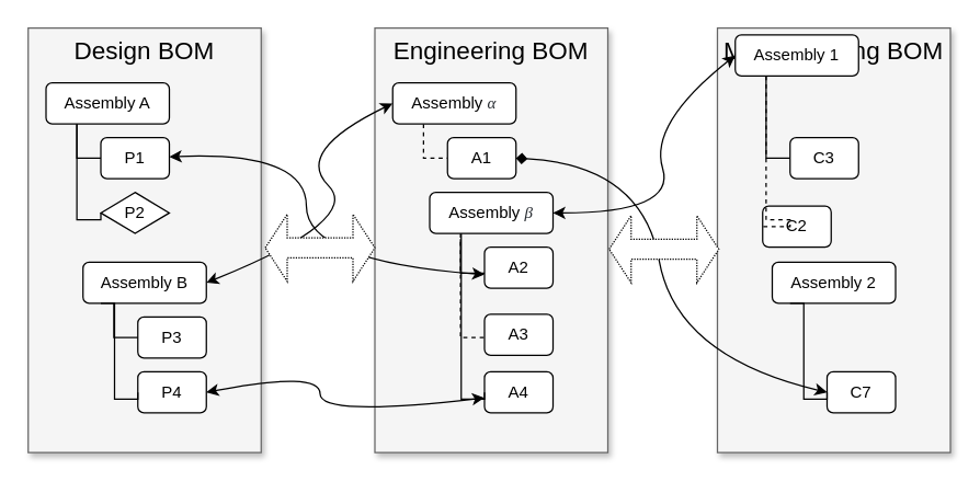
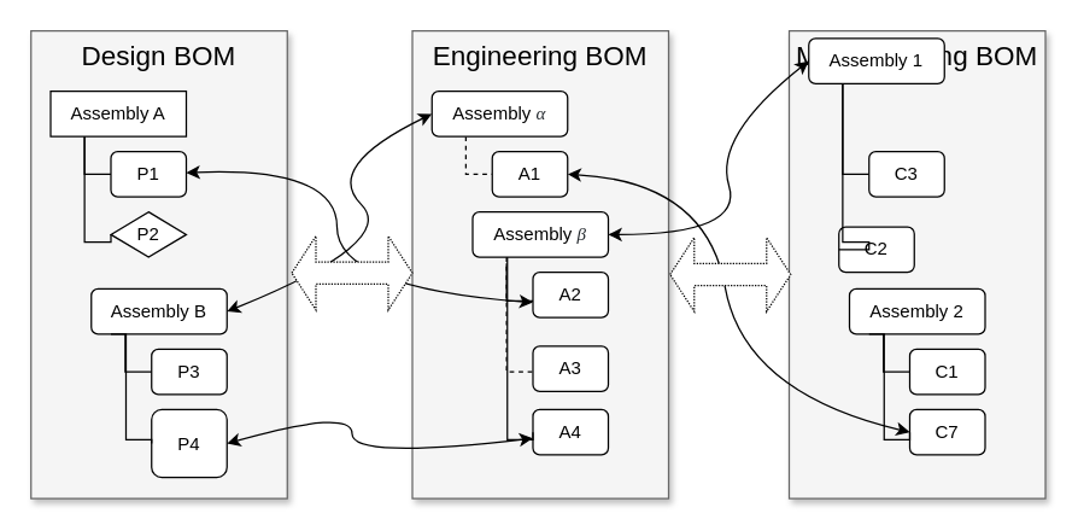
  <mxCell id="0" style=";html=1;" />
  <mxCell id="1" style=";html=1;" parent="0" />
  <mxCell id="2" value="Design BOM" style="whiteSpace=wrap;html=1;shadow=1;fontSize=18;fillColor=#f5f5f5;strokeColor=#666666;verticalAlign=top;" parent="1" vertex="1"><mxGeometry x="20" y="20" width="170" height="310" as="geometry" /></mxCell>
  <mxCell id="3" style="edgeStyle=orthogonalEdgeStyle;rounded=0;orthogonalLoop=1;jettySize=auto;html=1;exitX=0.25;exitY=1;exitDx=0;exitDy=0;entryX=0;entryY=0.5;entryDx=0;entryDy=0;endArrow=none;endFill=0;" parent="1" source="4" target="5" edge="1"><mxGeometry relative="1" as="geometry"><mxPoint x="78" y="110" as="targetPoint" /><Array as="points"><mxPoint x="56" y="115" /></Array></mxGeometry></mxCell>
- <mxCell id="4" value="Assembly A" style="rounded=1;whiteSpace=wrap;html=1;verticalAlign=middle;" parent="1" vertex="1"><mxGeometry x="33" y="60" width="90" height="30" as="geometry" /></mxCell>
+ <mxCell id="4" value="Assembly A" style="whiteSpace=wrap;html=1;verticalAlign=middle;rounded=0;" parent="1" vertex="1"><mxGeometry x="33" y="60" width="90" height="30" as="geometry" /></mxCell>
  <mxCell id="5" value="P1" style="rounded=1;whiteSpace=wrap;html=1;verticalAlign=middle;" parent="1" vertex="1"><mxGeometry x="73" y="100" width="50" height="30" as="geometry" /></mxCell>
  <mxCell id="6" value="P2" style="rhombus;whiteSpace=wrap;html=1;verticalAlign=middle;" parent="1" vertex="1"><mxGeometry x="73" y="140" width="50" height="30" as="geometry" /></mxCell>
  <mxCell id="7" style="edgeStyle=orthogonalEdgeStyle;rounded=0;orthogonalLoop=1;jettySize=auto;html=1;exitX=0.25;exitY=1;exitDx=0;exitDy=0;entryX=0;entryY=0.5;entryDx=0;entryDy=0;endArrow=none;endFill=0;" parent="1" source="4" target="6" edge="1"><mxGeometry relative="1" as="geometry"><mxPoint x="65.5" y="100" as="sourcePoint" /><mxPoint x="83" y="125" as="targetPoint" /><Array as="points"><mxPoint x="56" y="160" /><mxPoint x="73" y="160" /></Array></mxGeometry></mxCell>
  <mxCell id="8" value="Assembly B" style="rounded=1;whiteSpace=wrap;html=1;verticalAlign=middle;" parent="1" vertex="1"><mxGeometry x="60" y="191" width="90" height="30" as="geometry" /></mxCell>
  <mxCell id="9" value="P3" style="rounded=1;whiteSpace=wrap;html=1;verticalAlign=middle;" parent="1" vertex="1"><mxGeometry x="100" y="231" width="50" height="30" as="geometry" /></mxCell>
- <mxCell id="10" value="P4" style="rounded=1;whiteSpace=wrap;html=1;verticalAlign=middle;" parent="1" vertex="1"><mxGeometry x="100" y="271" width="50" height="30" as="geometry" /></mxCell>
+ <mxCell id="10" value="P4" style="rounded=1;whiteSpace=wrap;html=1;verticalAlign=middle;" parent="1" vertex="1"><mxGeometry x="100" y="271" width="50" height="45" as="geometry" /></mxCell>
  <mxCell id="11" style="edgeStyle=orthogonalEdgeStyle;rounded=0;orthogonalLoop=1;jettySize=auto;html=1;entryX=0;entryY=0.5;entryDx=0;entryDy=0;endArrow=none;endFill=0;" parent="1" target="10" edge="1"><mxGeometry relative="1" as="geometry"><mxPoint x="73" y="221" as="sourcePoint" /><mxPoint x="110" y="256" as="targetPoint" /><Array as="points"><mxPoint x="83" y="291" /><mxPoint x="100" y="291" /></Array></mxGeometry></mxCell>
  <mxCell id="12" style="edgeStyle=orthogonalEdgeStyle;rounded=0;orthogonalLoop=1;jettySize=auto;html=1;exitX=0.25;exitY=1;exitDx=0;exitDy=0;endArrow=none;endFill=0;" parent="1" source="8" target="9" edge="1"><mxGeometry relative="1" as="geometry"><mxPoint x="80.5" y="221" as="sourcePoint" /><mxPoint x="98" y="246" as="targetPoint" /><Array as="points"><mxPoint x="83" y="246" /></Array></mxGeometry></mxCell>
  <mxCell id="13" value="Engineering BOM" style="whiteSpace=wrap;html=1;shadow=1;fontSize=18;fillColor=#f5f5f5;strokeColor=#666666;verticalAlign=top;" parent="1" vertex="1"><mxGeometry x="273" y="20" width="170" height="310" as="geometry" /></mxCell>
  <mxCell id="14" style="edgeStyle=orthogonalEdgeStyle;rounded=0;orthogonalLoop=1;jettySize=auto;html=1;exitX=0.25;exitY=1;exitDx=0;exitDy=0;entryX=0;entryY=0.5;entryDx=0;entryDy=0;endArrow=none;endFill=0;dashed=1;" parent="1" source="15" target="16" edge="1"><mxGeometry relative="1" as="geometry"><mxPoint x="331" y="110" as="targetPoint" /><Array as="points"><mxPoint x="309" y="115" /></Array></mxGeometry></mxCell>
  <mxCell id="15" value="Assembly&amp;nbsp;&lt;span style=&quot;color: rgb(36 , 41 , 46) ; font-family: &amp;#34;katex_math&amp;#34; ; font-style: italic ; text-align: left&quot;&gt;&lt;font style=&quot;font-size: 12px&quot;&gt;α&lt;/font&gt;&lt;/span&gt;" style="rounded=1;whiteSpace=wrap;html=1;verticalAlign=middle;" parent="1" vertex="1"><mxGeometry x="286" y="60" width="90" height="30" as="geometry" /></mxCell>
  <mxCell id="16" value="A1" style="rounded=1;whiteSpace=wrap;html=1;verticalAlign=middle;" parent="1" vertex="1"><mxGeometry x="326" y="100" width="50" height="30" as="geometry" /></mxCell>
  <mxCell id="17" value="A2" style="rounded=1;whiteSpace=wrap;html=1;verticalAlign=middle;" parent="1" vertex="1"><mxGeometry x="353" y="180" width="50" height="30" as="geometry" /></mxCell>
  <mxCell id="18" value="Assembly&amp;nbsp;&lt;span style=&quot;color: rgb(36 , 41 , 46) ; font-family: &amp;#34;katex_math&amp;#34; ; font-style: italic ; text-align: left&quot;&gt;&lt;font style=&quot;font-size: 12px&quot;&gt;β&lt;/font&gt;&lt;/span&gt;" style="rounded=1;whiteSpace=wrap;html=1;verticalAlign=middle;" parent="1" vertex="1"><mxGeometry x="313" y="140" width="90" height="30" as="geometry" /></mxCell>
  <mxCell id="19" value="A3" style="rounded=1;whiteSpace=wrap;html=1;verticalAlign=middle;" parent="1" vertex="1"><mxGeometry x="353" y="229" width="50" height="30" as="geometry" /></mxCell>
  <mxCell id="20" value="A4" style="rounded=1;whiteSpace=wrap;html=1;verticalAlign=middle;" parent="1" vertex="1"><mxGeometry x="353" y="271" width="50" height="30" as="geometry" /></mxCell>
  <mxCell id="21" style="edgeStyle=orthogonalEdgeStyle;rounded=0;orthogonalLoop=1;jettySize=auto;html=1;entryX=0;entryY=0.5;entryDx=0;entryDy=0;endArrow=none;endFill=0;" parent="1" target="20" edge="1"><mxGeometry relative="1" as="geometry"><mxPoint x="336" y="170" as="sourcePoint" /><mxPoint x="363" y="256" as="targetPoint" /><Array as="points"><mxPoint x="336" y="291" /><mxPoint x="353" y="291" /></Array></mxGeometry></mxCell>
  <mxCell id="22" style="edgeStyle=orthogonalEdgeStyle;rounded=0;orthogonalLoop=1;jettySize=auto;html=1;exitX=0.25;exitY=1;exitDx=0;exitDy=0;endArrow=none;endFill=0;dashed=1;" parent="1" source="18" target="19" edge="1"><mxGeometry relative="1" as="geometry"><mxPoint x="333.5" y="221" as="sourcePoint" /><mxPoint x="351" y="246" as="targetPoint" /><Array as="points"><mxPoint x="336" y="246" /></Array></mxGeometry></mxCell>
  <mxCell id="23" style="edgeStyle=orthogonalEdgeStyle;rounded=0;orthogonalLoop=1;jettySize=auto;html=1;exitX=0.25;exitY=1;exitDx=0;exitDy=0;entryX=0;entryY=0.5;entryDx=0;entryDy=0;endArrow=none;endFill=0;" parent="1" edge="1"><mxGeometry relative="1" as="geometry"><mxPoint x="335.5" y="174" as="sourcePoint" /><mxPoint x="353" y="199" as="targetPoint" /><Array as="points"><mxPoint x="336" y="199" /></Array></mxGeometry></mxCell>
  <mxCell id="24" value="Manufacturing BOM" style="whiteSpace=wrap;html=1;shadow=1;fontSize=18;fillColor=#f5f5f5;strokeColor=#666666;verticalAlign=top;" parent="1" vertex="1"><mxGeometry x="523" y="20" width="170" height="310" as="geometry" /></mxCell>
  <mxCell id="25" style="edgeStyle=orthogonalEdgeStyle;rounded=0;orthogonalLoop=1;jettySize=auto;html=1;exitX=0.25;exitY=1;exitDx=0;exitDy=0;entryX=0;entryY=0.5;entryDx=0;entryDy=0;endArrow=none;endFill=0;" parent="1" source="26" target="27" edge="1"><mxGeometry relative="1" as="geometry"><mxPoint x="581" y="110" as="targetPoint" /><Array as="points"><mxPoint x="559" y="115" /></Array></mxGeometry></mxCell>
  <mxCell id="26" value="Assembly 1" style="rounded=1;whiteSpace=wrap;html=1;verticalAlign=middle;" parent="1" vertex="1"><mxGeometry x="536" y="25" width="90" height="30" as="geometry" /></mxCell>
  <mxCell id="27" value="C3" style="rounded=1;whiteSpace=wrap;html=1;verticalAlign=middle;" parent="1" vertex="1"><mxGeometry x="576" y="100" width="50" height="30" as="geometry" /></mxCell>
  <mxCell id="28" value="C2" style="rounded=1;whiteSpace=wrap;html=1;verticalAlign=middle;" parent="1" vertex="1"><mxGeometry x="556" y="150" width="50" height="30" as="geometry" /></mxCell>
- <mxCell id="29" style="edgeStyle=orthogonalEdgeStyle;rounded=0;orthogonalLoop=1;jettySize=auto;html=1;exitX=0.25;exitY=1;exitDx=0;exitDy=0;entryX=0;entryY=0.5;entryDx=0;entryDy=0;endArrow=none;endFill=0;dashed=1;" parent="1" source="26" target="28" edge="1"><mxGeometry relative="1" as="geometry"><mxPoint x="568.5" y="100" as="sourcePoint" /><mxPoint x="586" y="125" as="targetPoint" /><Array as="points"><mxPoint x="559" y="160" /><mxPoint x="576" y="160" /></Array></mxGeometry></mxCell>
+ <mxCell id="29" style="edgeStyle=orthogonalEdgeStyle;rounded=0;orthogonalLoop=1;jettySize=auto;html=1;exitX=0.25;exitY=1;exitDx=0;exitDy=0;entryX=0;entryY=0.5;entryDx=0;entryDy=0;endArrow=none;endFill=0;" parent="1" source="26" target="28" edge="1"><mxGeometry relative="1" as="geometry"><mxPoint x="568.5" y="100" as="sourcePoint" /><mxPoint x="586" y="125" as="targetPoint" /><Array as="points"><mxPoint x="559" y="160" /><mxPoint x="576" y="160" /></Array></mxGeometry></mxCell>
  <mxCell id="30" value="Assembly 2" style="rounded=1;whiteSpace=wrap;html=1;verticalAlign=middle;" parent="1" vertex="1"><mxGeometry x="563" y="191" width="90" height="30" as="geometry" /></mxCell>
+ <mxCell id="31" value="C1" style="rounded=1;whiteSpace=wrap;html=1;verticalAlign=middle;" parent="1" vertex="1"><mxGeometry x="603" y="231" width="50" height="30" as="geometry" /></mxCell>
  <mxCell id="32" value="C7" style="rounded=1;whiteSpace=wrap;html=1;verticalAlign=middle;" parent="1" vertex="1"><mxGeometry x="603" y="271" width="50" height="30" as="geometry" /></mxCell>
  <mxCell id="33" style="edgeStyle=orthogonalEdgeStyle;rounded=0;orthogonalLoop=1;jettySize=auto;html=1;entryX=0;entryY=0.5;entryDx=0;entryDy=0;endArrow=none;endFill=0;" parent="1" target="32" edge="1"><mxGeometry relative="1" as="geometry"><mxPoint x="576" y="221" as="sourcePoint" /><mxPoint x="613" y="256" as="targetPoint" /><Array as="points"><mxPoint x="586" y="291" /><mxPoint x="603" y="291" /></Array></mxGeometry></mxCell>
+ <mxCell id="34" style="edgeStyle=orthogonalEdgeStyle;rounded=0;orthogonalLoop=1;jettySize=auto;html=1;exitX=0.25;exitY=1;exitDx=0;exitDy=0;endArrow=none;endFill=0;" parent="1" source="30" target="31" edge="1"><mxGeometry relative="1" as="geometry"><mxPoint x="583.5" y="221" as="sourcePoint" /><mxPoint x="601" y="246" as="targetPoint" /><Array as="points"><mxPoint x="586" y="246" /></Array></mxGeometry></mxCell>
  <mxCell id="35" value="" style="curved=1;endArrow=classic;html=1;entryX=0;entryY=0.5;entryDx=0;entryDy=0;exitX=1;exitY=0.5;exitDx=0;exitDy=0;startArrow=classic;startFill=1;" parent="1" source="8" target="15" edge="1"><mxGeometry width="50" height="50" relative="1" as="geometry"><mxPoint x="214" y="160" as="sourcePoint" /><mxPoint x="264" y="110" as="targetPoint" /><Array as="points"><mxPoint x="264" y="160" /><mxPoint x="214" y="110" /></Array></mxGeometry></mxCell>
  <mxCell id="36" value="" style="curved=1;endArrow=classic;html=1;startArrow=classic;startFill=1;" parent="1" target="5" edge="1"><mxGeometry width="50" height="50" relative="1" as="geometry"><mxPoint x="353" y="200" as="sourcePoint" /><mxPoint x="273" y="110" as="targetPoint" /><Array as="points"><mxPoint x="223" y="190" /><mxPoint x="223" y="110" /></Array></mxGeometry></mxCell>
  <mxCell id="37" value="" style="curved=1;endArrow=classic;html=1;startArrow=classic;startFill=1;entryX=1;entryY=0.5;entryDx=0;entryDy=0;" parent="1" target="10" edge="1"><mxGeometry width="50" height="50" relative="1" as="geometry"><mxPoint x="353" y="290" as="sourcePoint" /><mxPoint x="133" y="228" as="targetPoint" /><Array as="points"><mxPoint x="233" y="304" /><mxPoint x="233" y="270" /></Array></mxGeometry></mxCell>
- <mxCell id="38" value="" style="curved=1;endArrow=diamond;html=1;startArrow=classic;startFill=1;entryX=1;entryY=0.5;entryDx=0;entryDy=0;exitX=0;exitY=0.5;exitDx=0;exitDy=0;" parent="1" source="32" target="16" edge="1"><mxGeometry width="50" height="50" relative="1" as="geometry"><mxPoint x="598" y="210" as="sourcePoint" /><mxPoint x="368" y="124" as="targetPoint" /><Array as="points"><mxPoint x="493" y="260" /><mxPoint x="468" y="120" /></Array></mxGeometry></mxCell>
+ <mxCell id="38" value="" style="curved=1;endArrow=classic;html=1;startArrow=classic;startFill=1;entryX=1;entryY=0.5;entryDx=0;entryDy=0;exitX=0;exitY=0.5;exitDx=0;exitDy=0;" parent="1" source="32" target="16" edge="1"><mxGeometry width="50" height="50" relative="1" as="geometry"><mxPoint x="598" y="210" as="sourcePoint" /><mxPoint x="368" y="124" as="targetPoint" /><Array as="points"><mxPoint x="493" y="260" /><mxPoint x="468" y="120" /></Array></mxGeometry></mxCell>
  <mxCell id="39" value="" style="curved=1;endArrow=classic;html=1;entryX=0;entryY=0.5;entryDx=0;entryDy=0;exitX=1;exitY=0.5;exitDx=0;exitDy=0;startArrow=classic;startFill=1;" parent="1" source="18" target="26" edge="1"><mxGeometry width="50" height="50" relative="1" as="geometry"><mxPoint x="394" y="216" as="sourcePoint" /><mxPoint x="530" y="85" as="targetPoint" /><Array as="points"><mxPoint x="493" y="155" /><mxPoint x="473" y="90" /></Array></mxGeometry></mxCell>
  <mxCell id="40" value="" style="shape=doubleArrow;whiteSpace=wrap;html=1;verticalAlign=middle;dashed=1;dashPattern=1 1;" parent="1" vertex="1"><mxGeometry x="193" y="156" width="80" height="49" as="geometry" /></mxCell>
  <mxCell id="41" value="" style="shape=doubleArrow;whiteSpace=wrap;html=1;verticalAlign=middle;dashed=1;dashPattern=1 1;" parent="1" vertex="1"><mxGeometry x="444" y="157" width="80" height="49" as="geometry" /></mxCell>
